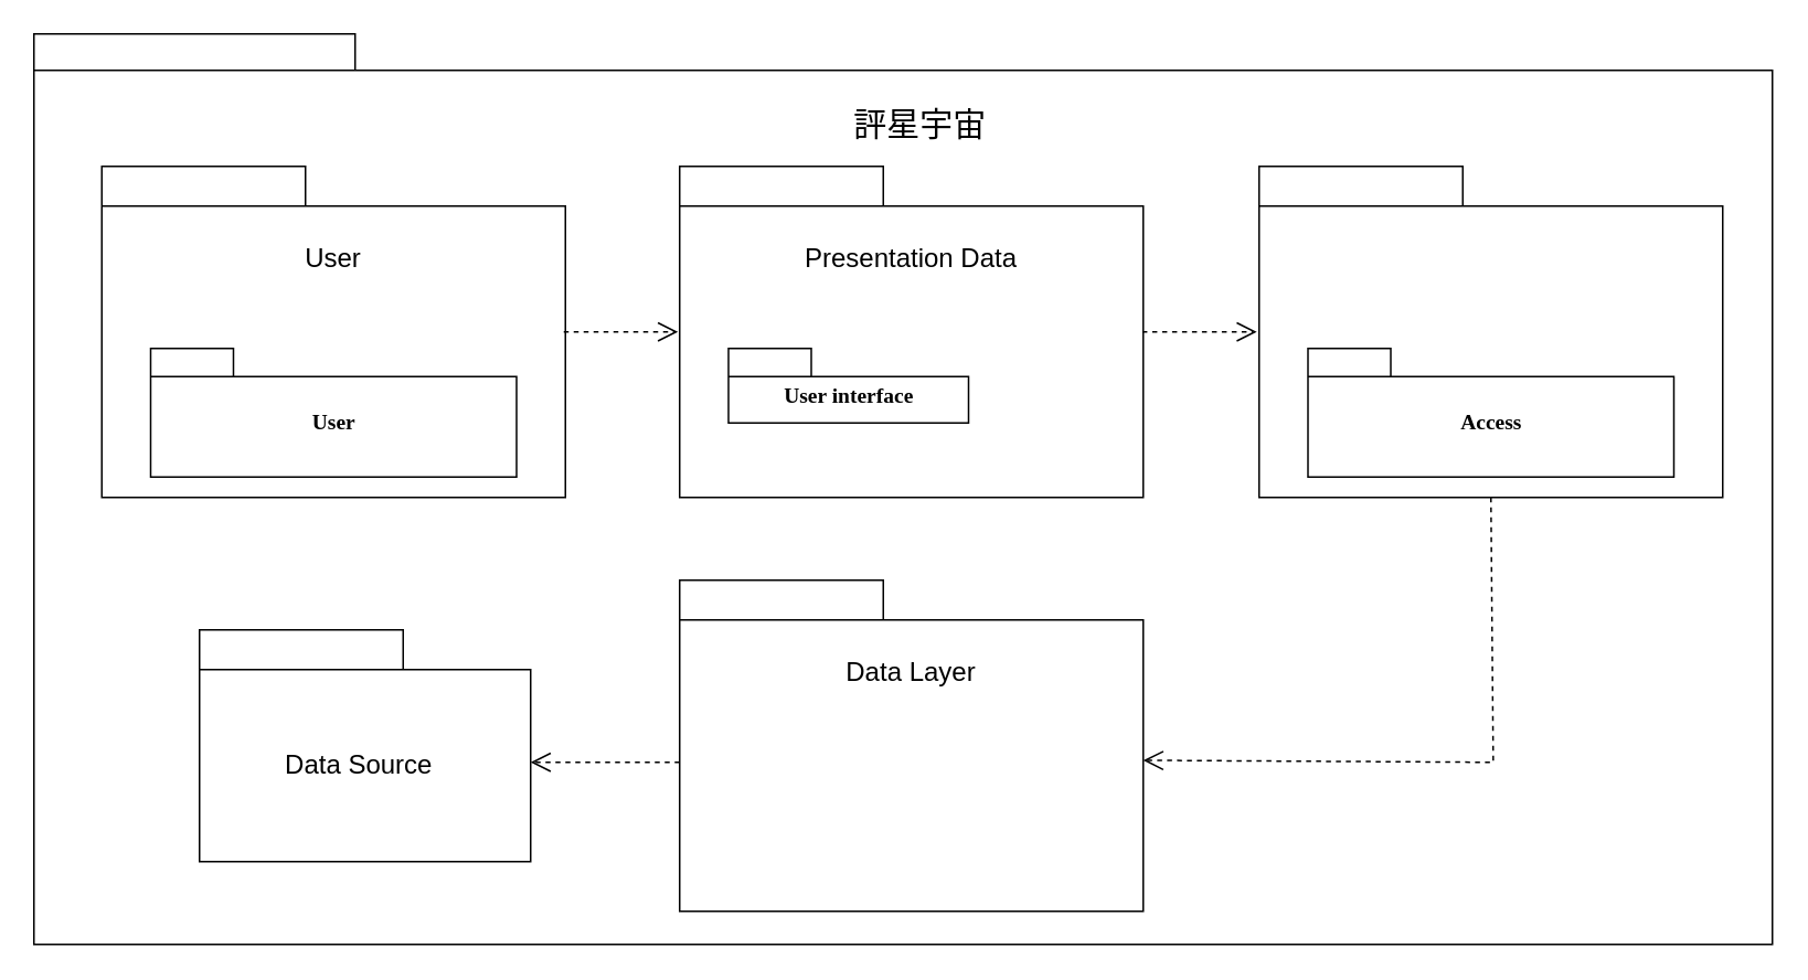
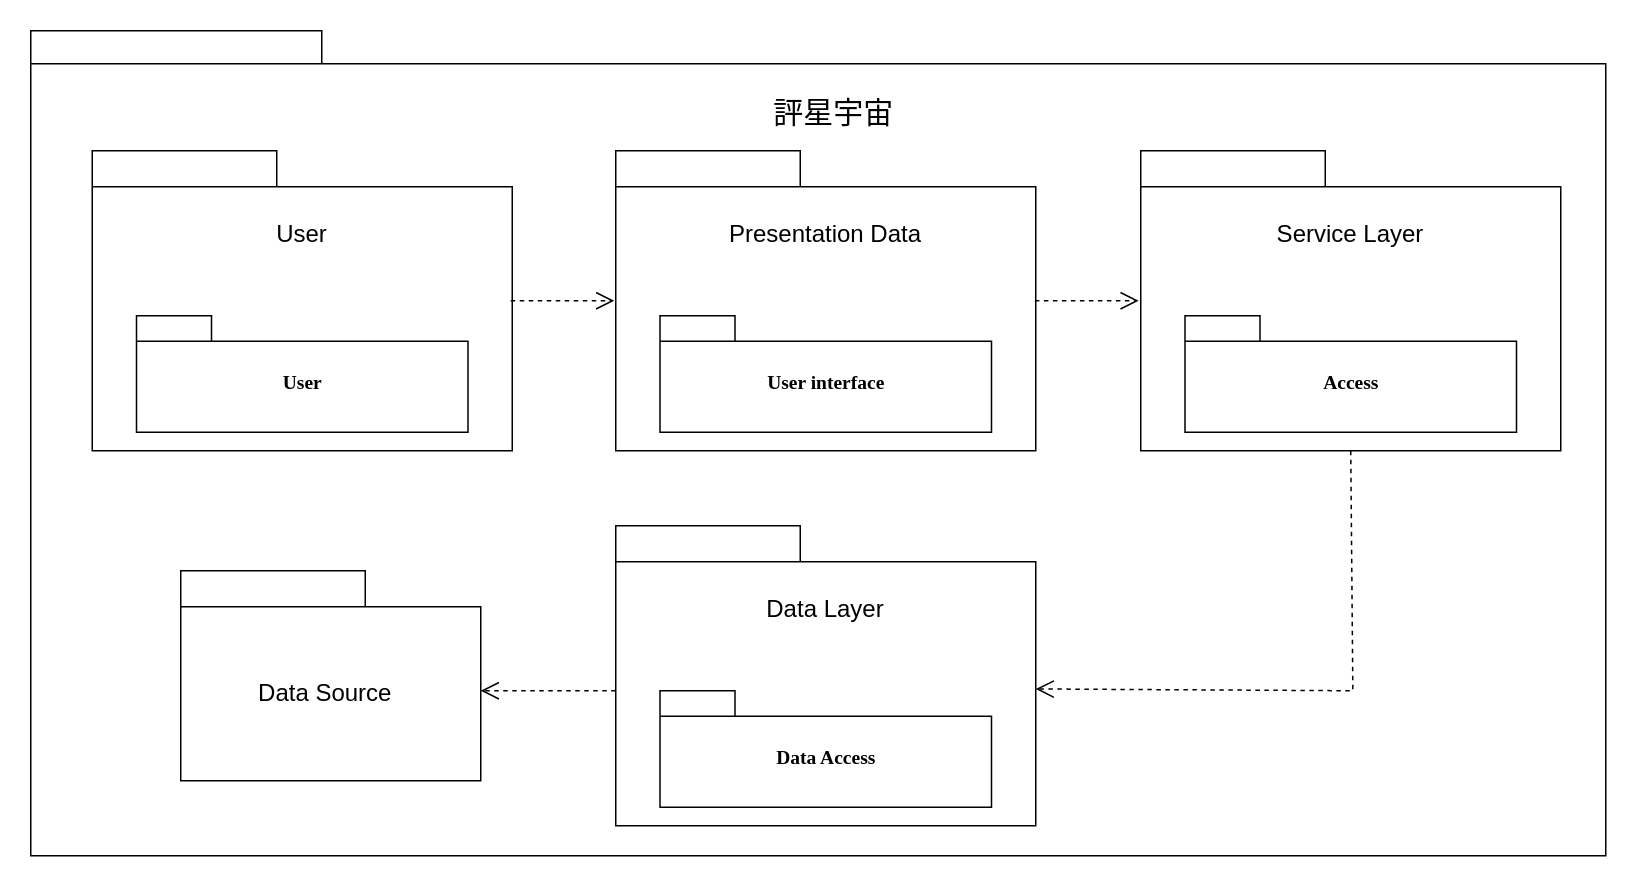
  <mxCell id="0" />
  <mxCell id="1" parent="0" />
  <mxCell id="2" value="" style="shape=folder;fontStyle=1;spacingTop=10;tabWidth=194;tabHeight=22;tabPosition=left;html=1;rounded=0;shadow=0;comic=0;labelBackgroundColor=none;strokeWidth=1;fillColor=none;fontFamily=Verdana;fontSize=10;align=center;" parent="1" vertex="1"><mxGeometry x="20" y="20" width="1050" height="550" as="geometry" /></mxCell>
  <mxCell id="3" value="" style="group" parent="1" vertex="1" connectable="0"><mxGeometry x="61" y="100" width="280" height="200" as="geometry" /></mxCell>
  <mxCell id="4" value="" style="shape=folder;fontStyle=1;spacingTop=10;tabWidth=123;tabHeight=24;tabPosition=left;html=1;rounded=0;shadow=0;comic=0;labelBackgroundColor=none;strokeWidth=1;fontFamily=Verdana;fontSize=10;align=center;" parent="3" vertex="1"><mxGeometry width="280" height="200" as="geometry" /></mxCell>
  <mxCell id="5" value="&lt;font style=&quot;font-size: 13px;&quot;&gt;User&lt;/font&gt;" style="shape=folder;fontStyle=1;spacingTop=10;tabWidth=50;tabHeight=17;tabPosition=left;html=1;rounded=0;shadow=0;comic=0;labelBackgroundColor=none;strokeWidth=1;fontFamily=Verdana;fontSize=10;align=center;" parent="3" vertex="1"><mxGeometry x="29.5" y="110" width="221" height="77.69" as="geometry" /></mxCell>
  <mxCell id="6" value="User" style="text;strokeColor=none;fillColor=none;html=1;align=center;verticalAlign=middle;whiteSpace=wrap;rounded=0;fontSize=16;" parent="3" vertex="1"><mxGeometry x="110" y="40" width="60" height="30" as="geometry" /></mxCell>
  <mxCell id="7" style="edgeStyle=none;rounded=0;html=1;dashed=1;labelBackgroundColor=none;startFill=0;endArrow=open;endFill=0;endSize=10;fontFamily=Verdana;fontSize=10;" parent="1" edge="1"><mxGeometry relative="1" as="geometry"><mxPoint x="340" y="200" as="sourcePoint" /><mxPoint x="409" y="200" as="targetPoint" /></mxGeometry></mxCell>
  <mxCell id="8" value="評星宇宙" style="text;html=1;align=center;verticalAlign=top;spacingTop=-4;fontSize=20;fontFamily=Verdana" parent="1" vertex="1"><mxGeometry x="490" y="60" width="130" height="20" as="geometry" /></mxCell>
  <mxCell id="9" value="" style="group" parent="1" connectable="0" vertex="1"><mxGeometry x="410" y="100" width="280" height="200" as="geometry" /></mxCell>
  <mxCell id="10" value="" style="shape=folder;fontStyle=1;spacingTop=10;tabWidth=123;tabHeight=24;tabPosition=left;html=1;rounded=0;shadow=0;comic=0;labelBackgroundColor=none;strokeWidth=1;fontFamily=Verdana;fontSize=10;align=center;" parent="9" vertex="1"><mxGeometry width="280" height="200" as="geometry" /></mxCell>
- <mxCell id="11" value="&lt;font style=&quot;font-size: 13px;&quot;&gt;User interface&lt;/font&gt;" style="shape=folder;fontStyle=1;spacingTop=10;tabWidth=50;tabHeight=17;tabPosition=left;html=1;rounded=0;shadow=0;comic=0;labelBackgroundColor=none;strokeWidth=1;fontFamily=Verdana;fontSize=10;align=center;" parent="9" vertex="1"><mxGeometry x="29.5" y="110" width="145" height="45" as="geometry" /></mxCell>
+ <mxCell id="11" value="&lt;font style=&quot;font-size: 13px;&quot;&gt;User interface&lt;/font&gt;" style="shape=folder;fontStyle=1;spacingTop=10;tabWidth=50;tabHeight=17;tabPosition=left;html=1;rounded=0;shadow=0;comic=0;labelBackgroundColor=none;strokeWidth=1;fontFamily=Verdana;fontSize=10;align=center;" parent="9" vertex="1"><mxGeometry x="29.5" y="110" width="221" height="77.69" as="geometry" /></mxCell>
  <mxCell id="12" value="Presentation Data" style="text;strokeColor=none;fillColor=none;html=1;align=center;verticalAlign=middle;whiteSpace=wrap;rounded=0;fontSize=16;" parent="9" vertex="1"><mxGeometry x="65" y="40" width="150" height="30" as="geometry" /></mxCell>
  <mxCell id="13" value="" style="group" parent="1" connectable="0" vertex="1"><mxGeometry x="760" y="100" width="280" height="200" as="geometry" /></mxCell>
  <mxCell id="14" value="" style="shape=folder;fontStyle=1;spacingTop=10;tabWidth=123;tabHeight=24;tabPosition=left;html=1;rounded=0;shadow=0;comic=0;labelBackgroundColor=none;strokeWidth=1;fontFamily=Verdana;fontSize=10;align=center;" parent="13" vertex="1"><mxGeometry width="280" height="200" as="geometry" /></mxCell>
  <mxCell id="15" value="&lt;font style=&quot;font-size: 13px;&quot;&gt;Access&lt;/font&gt;" style="shape=folder;fontStyle=1;spacingTop=10;tabWidth=50;tabHeight=17;tabPosition=left;html=1;rounded=0;shadow=0;comic=0;labelBackgroundColor=none;strokeWidth=1;fontFamily=Verdana;fontSize=10;align=center;" parent="13" vertex="1"><mxGeometry x="29.5" y="110" width="221" height="77.69" as="geometry" /></mxCell>
+ <mxCell id="16" value="Service Layer" style="text;strokeColor=none;fillColor=none;html=1;align=center;verticalAlign=middle;whiteSpace=wrap;rounded=0;fontSize=16;" parent="13" vertex="1"><mxGeometry x="65" y="40" width="150" height="30" as="geometry" /></mxCell>
  <mxCell id="17" style="edgeStyle=none;rounded=0;html=1;dashed=1;labelBackgroundColor=none;startFill=0;endArrow=open;endFill=0;endSize=10;fontFamily=Verdana;fontSize=10;exitX=0.998;exitY=0.5;exitPerimeter=0;entryX=-0.005;entryY=0.5;entryDx=0;entryDy=0;entryPerimeter=0;exitDx=0;exitDy=0;" parent="1" source="10" target="14" edge="1"><mxGeometry relative="1" as="geometry"><mxPoint x="690" y="210" as="sourcePoint" /><mxPoint x="759" y="212" as="targetPoint" /></mxGeometry></mxCell>
  <mxCell id="18" style="edgeStyle=none;rounded=0;html=1;dashed=1;labelBackgroundColor=none;startFill=0;endArrow=open;endFill=0;endSize=10;fontFamily=Verdana;fontSize=10;entryX=0.995;entryY=0.444;entryDx=0;entryDy=0;entryPerimeter=0;exitX=0.5;exitY=1;exitDx=0;exitDy=0;exitPerimeter=0;" parent="1" edge="1" source="14"><mxGeometry relative="1" as="geometry"><mxPoint x="901.4" y="320" as="sourcePoint" /><mxPoint x="690" y="458.8" as="targetPoint" /><Array as="points"><mxPoint x="901.4" y="460" /></Array></mxGeometry></mxCell>
  <mxCell id="19" value="" style="group" parent="1" connectable="0" vertex="1"><mxGeometry x="410" y="350" width="280" height="200" as="geometry" /></mxCell>
  <mxCell id="20" value="" style="shape=folder;fontStyle=1;spacingTop=10;tabWidth=123;tabHeight=24;tabPosition=left;html=1;rounded=0;shadow=0;comic=0;labelBackgroundColor=none;strokeWidth=1;fontFamily=Verdana;fontSize=10;align=center;" parent="19" vertex="1"><mxGeometry width="280" height="200" as="geometry" /></mxCell>
+ <mxCell id="21" value="&lt;font style=&quot;font-size: 13px;&quot;&gt;Data Access&lt;/font&gt;" style="shape=folder;fontStyle=1;spacingTop=10;tabWidth=50;tabHeight=17;tabPosition=left;html=1;rounded=0;shadow=0;comic=0;labelBackgroundColor=none;strokeWidth=1;fontFamily=Verdana;fontSize=10;align=center;" parent="19" vertex="1"><mxGeometry x="29.5" y="110" width="221" height="77.69" as="geometry" /></mxCell>
  <mxCell id="22" value="Data Layer" style="text;strokeColor=none;fillColor=none;html=1;align=center;verticalAlign=middle;whiteSpace=wrap;rounded=0;fontSize=16;" parent="19" vertex="1"><mxGeometry x="65" y="40" width="150" height="30" as="geometry" /></mxCell>
  <mxCell id="23" value="" style="group" parent="1" connectable="0" vertex="1"><mxGeometry x="120" y="380" width="200" height="140" as="geometry" /></mxCell>
  <mxCell id="24" value="" style="shape=folder;fontStyle=1;spacingTop=10;tabWidth=123;tabHeight=24;tabPosition=left;html=1;rounded=0;shadow=0;comic=0;labelBackgroundColor=none;strokeWidth=1;fontFamily=Verdana;fontSize=10;align=center;" parent="23" vertex="1"><mxGeometry width="200" height="140" as="geometry" /></mxCell>
  <mxCell id="25" value="Data Source" style="text;strokeColor=none;fillColor=none;html=1;align=center;verticalAlign=middle;whiteSpace=wrap;rounded=0;fontSize=16;" parent="23" vertex="1"><mxGeometry x="42.857" y="70" width="107.143" height="21" as="geometry" /></mxCell>
  <mxCell id="26" style="edgeStyle=none;rounded=0;html=1;dashed=1;labelBackgroundColor=none;startFill=0;endArrow=open;endFill=0;endSize=10;fontFamily=Verdana;fontSize=10;" parent="1" edge="1"><mxGeometry relative="1" as="geometry"><mxPoint x="410" y="460" as="sourcePoint" /><mxPoint x="320" y="460" as="targetPoint" /></mxGeometry></mxCell>
